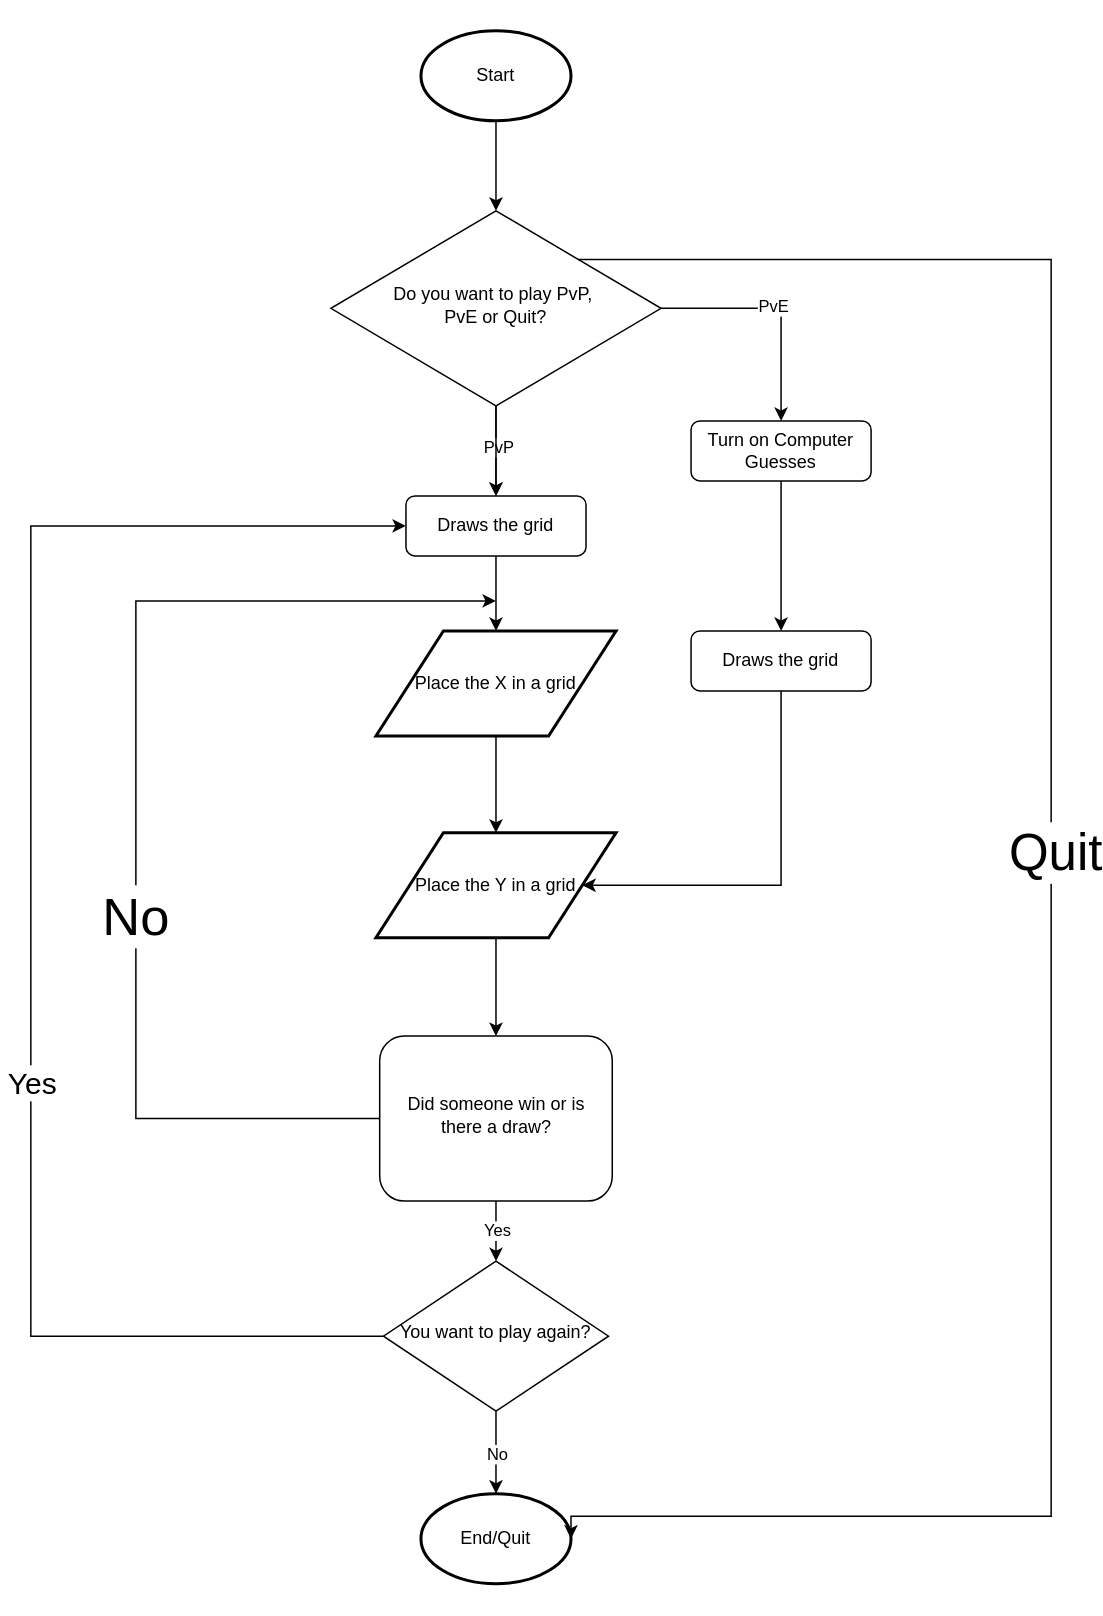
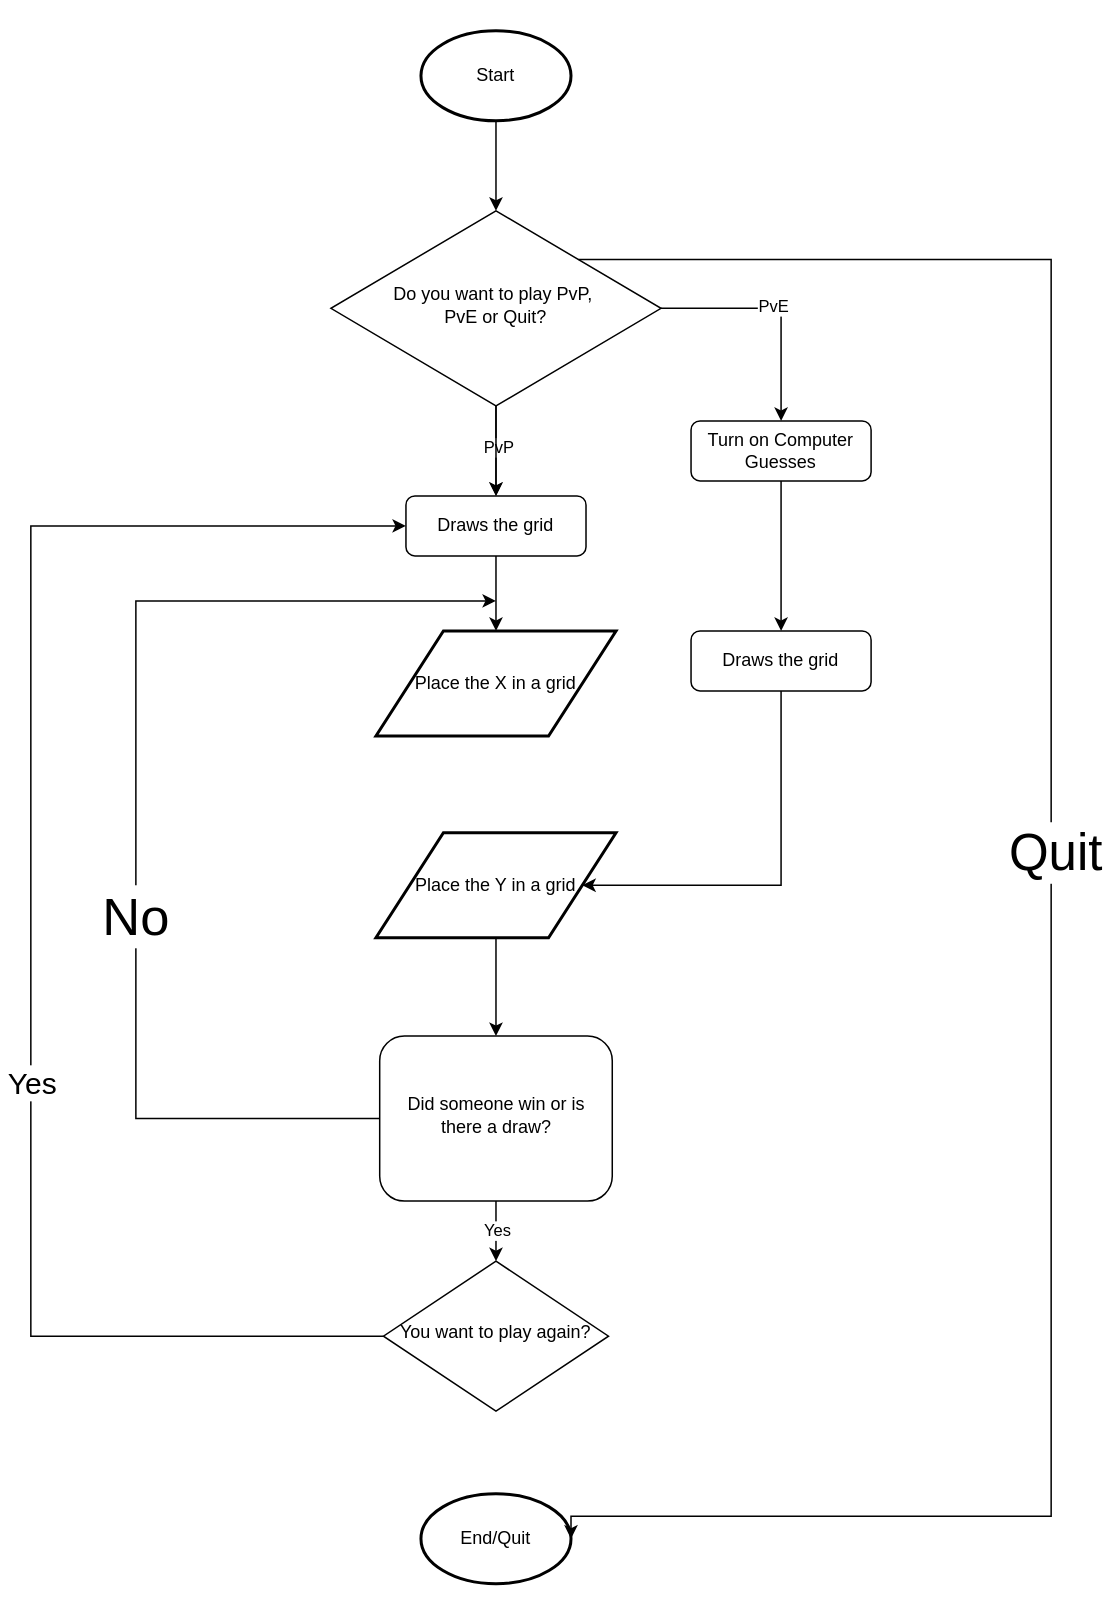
  <mxCell id="0" />
  <mxCell id="1" parent="0" />
  <mxCell id="2" value="" style="edgeStyle=orthogonalEdgeStyle;rounded=0;orthogonalLoop=1;jettySize=auto;html=1;" edge="1" parent="1" source="3" target="22"><mxGeometry relative="1" as="geometry" /></mxCell>
  <mxCell id="3" value="Turn on Computer Guesses" style="rounded=1;whiteSpace=wrap;html=1;fontSize=12;glass=0;strokeWidth=1;shadow=0;" parent="1" vertex="1"><mxGeometry x="460" y="280" width="120" height="40" as="geometry" /></mxCell>
  <mxCell id="4" value="" style="edgeStyle=orthogonalEdgeStyle;rounded=0;orthogonalLoop=1;jettySize=auto;html=1;entryX=0.5;entryY=0;entryDx=0;entryDy=0;" edge="1" parent="1" source="9" target="11"><mxGeometry relative="1" as="geometry"><mxPoint x="30" y="205" as="targetPoint" /></mxGeometry></mxCell>
  <mxCell id="5" value="PvP" style="edgeLabel;html=1;align=center;verticalAlign=middle;resizable=0;points=[];" vertex="1" connectable="0" parent="4"><mxGeometry x="-0.09" y="1" relative="1" as="geometry"><mxPoint as="offset" /></mxGeometry></mxCell>
  <mxCell id="6" value="" style="edgeStyle=orthogonalEdgeStyle;rounded=0;orthogonalLoop=1;jettySize=auto;html=1;entryX=0.5;entryY=0;entryDx=0;entryDy=0;" edge="1" parent="1" source="9" target="3"><mxGeometry relative="1" as="geometry"><mxPoint x="530" y="240" as="targetPoint" /></mxGeometry></mxCell>
  <mxCell id="7" value="PvE" style="edgeLabel;html=1;align=center;verticalAlign=middle;resizable=0;points=[];" vertex="1" connectable="0" parent="6"><mxGeometry x="-0.045" y="2" relative="1" as="geometry"><mxPoint as="offset" /></mxGeometry></mxCell>
  <mxCell id="8" value="" style="edgeStyle=orthogonalEdgeStyle;rounded=0;orthogonalLoop=1;jettySize=auto;html=1;" edge="1" parent="1" source="9" target="11"><mxGeometry relative="1" as="geometry" /></mxCell>
  <mxCell id="9" value="Do you want to play PvP,&amp;nbsp;&lt;div&gt;PvE or Quit?&lt;/div&gt;" style="rhombus;whiteSpace=wrap;html=1;shadow=0;fontFamily=Helvetica;fontSize=12;align=center;strokeWidth=1;spacing=6;spacingTop=-4;" parent="1" vertex="1"><mxGeometry x="220" y="140" width="220" height="130" as="geometry" /></mxCell>
  <mxCell id="10" value="" style="edgeStyle=orthogonalEdgeStyle;rounded=0;orthogonalLoop=1;jettySize=auto;html=1;" edge="1" parent="1" source="11" target="18"><mxGeometry relative="1" as="geometry" /></mxCell>
  <mxCell id="11" value="Draws the grid" style="rounded=1;whiteSpace=wrap;html=1;fontSize=12;glass=0;strokeWidth=1;shadow=0;" parent="1" vertex="1"><mxGeometry x="270" y="330" width="120" height="40" as="geometry" /></mxCell>
  <mxCell id="12" value="" style="edgeStyle=orthogonalEdgeStyle;rounded=0;orthogonalLoop=1;jettySize=auto;html=1;" edge="1" parent="1" source="13" target="9"><mxGeometry relative="1" as="geometry" /></mxCell>
  <mxCell id="13" value="Start" style="strokeWidth=2;html=1;shape=mxgraph.flowchart.start_1;whiteSpace=wrap;" vertex="1" parent="1"><mxGeometry x="280" y="20" width="100" height="60" as="geometry" /></mxCell>
  <mxCell id="14" value="End/Quit" style="strokeWidth=2;html=1;shape=mxgraph.flowchart.start_1;whiteSpace=wrap;" vertex="1" parent="1"><mxGeometry x="280" y="995" width="100" height="60" as="geometry" /></mxCell>
  <mxCell id="15" value="" style="edgeStyle=orthogonalEdgeStyle;rounded=0;orthogonalLoop=1;jettySize=auto;html=1;entryX=1;entryY=0.5;entryDx=0;entryDy=0;exitX=1;exitY=0;exitDx=0;exitDy=0;entryPerimeter=0;" edge="1" parent="1" source="9" target="14"><mxGeometry relative="1" as="geometry"><mxPoint x="400" y="160" as="sourcePoint" /><mxPoint x="480" y="235" as="targetPoint" /><Array as="points"><mxPoint x="700" y="173" /><mxPoint x="700" y="1010" /></Array></mxGeometry></mxCell>
  <mxCell id="16" value="Quit" style="edgeLabel;html=1;align=center;verticalAlign=middle;resizable=0;points=[];fontSize=34;" vertex="1" connectable="0" parent="15"><mxGeometry x="-0.045" y="2" relative="1" as="geometry"><mxPoint as="offset" /></mxGeometry></mxCell>
- <mxCell id="17" value="" style="edgeStyle=orthogonalEdgeStyle;rounded=0;orthogonalLoop=1;jettySize=auto;html=1;" edge="1" parent="1" source="18" target="20"><mxGeometry relative="1" as="geometry" /></mxCell>
  <mxCell id="18" value="Place the X in a grid" style="shape=parallelogram;html=1;strokeWidth=2;perimeter=parallelogramPerimeter;whiteSpace=wrap;rounded=1;arcSize=0;size=0.281;" vertex="1" parent="1"><mxGeometry x="250" y="420" width="160" height="70" as="geometry" /></mxCell>
  <mxCell id="19" value="" style="edgeStyle=orthogonalEdgeStyle;rounded=0;orthogonalLoop=1;jettySize=auto;html=1;" edge="1" parent="1" source="20" target="27"><mxGeometry relative="1" as="geometry" /></mxCell>
  <mxCell id="20" value="Place the Y in a grid" style="shape=parallelogram;html=1;strokeWidth=2;perimeter=parallelogramPerimeter;whiteSpace=wrap;rounded=1;arcSize=0;size=0.281;" vertex="1" parent="1"><mxGeometry x="250" y="554.5" width="160" height="70" as="geometry" /></mxCell>
  <mxCell id="21" value="" style="edgeStyle=orthogonalEdgeStyle;rounded=0;orthogonalLoop=1;jettySize=auto;html=1;entryX=1;entryY=0.5;entryDx=0;entryDy=0;" edge="1" parent="1" source="22" target="20"><mxGeometry relative="1" as="geometry"><mxPoint x="520" y="540" as="targetPoint" /><Array as="points"><mxPoint x="520" y="590" /></Array></mxGeometry></mxCell>
  <mxCell id="22" value="Draws the grid" style="rounded=1;whiteSpace=wrap;html=1;fontSize=12;glass=0;strokeWidth=1;shadow=0;" vertex="1" parent="1"><mxGeometry x="460" y="420" width="120" height="40" as="geometry" /></mxCell>
  <mxCell id="23" value="" style="edgeStyle=orthogonalEdgeStyle;rounded=0;orthogonalLoop=1;jettySize=auto;html=1;" edge="1" parent="1" source="27"><mxGeometry relative="1" as="geometry"><mxPoint x="330" y="400" as="targetPoint" /><Array as="points"><mxPoint x="90" y="745" /><mxPoint x="90" y="400" /></Array></mxGeometry></mxCell>
  <mxCell id="24" value="No" style="edgeLabel;html=1;align=center;verticalAlign=middle;resizable=0;points=[];fontSize=35;" vertex="1" connectable="0" parent="23"><mxGeometry x="-0.233" y="1" relative="1" as="geometry"><mxPoint y="-11" as="offset" /></mxGeometry></mxCell>
  <mxCell id="25" value="" style="edgeStyle=orthogonalEdgeStyle;rounded=0;orthogonalLoop=1;jettySize=auto;html=1;" edge="1" parent="1" source="27" target="32"><mxGeometry relative="1" as="geometry" /></mxCell>
  <mxCell id="26" value="Yes" style="edgeLabel;html=1;align=center;verticalAlign=middle;resizable=0;points=[];" vertex="1" connectable="0" parent="25"><mxGeometry x="-0.05" y="-1" relative="1" as="geometry"><mxPoint x="1" as="offset" /></mxGeometry></mxCell>
  <mxCell id="27" value="Did someone win or is there a draw?" style="whiteSpace=wrap;html=1;shadow=0;fontFamily=Helvetica;fontSize=12;align=center;strokeWidth=1;spacing=6;spacingTop=-4;rounded=1;" vertex="1" parent="1"><mxGeometry x="252.5" y="690" width="155" height="110" as="geometry" /></mxCell>
- <mxCell id="28" value="" style="edgeStyle=orthogonalEdgeStyle;rounded=0;orthogonalLoop=1;jettySize=auto;html=1;entryX=0.5;entryY=0;entryDx=0;entryDy=0;entryPerimeter=0;" edge="1" parent="1" source="32" target="14"><mxGeometry relative="1" as="geometry"><mxPoint x="700" y="745" as="targetPoint" /></mxGeometry></mxCell>
- <mxCell id="29" value="No" style="edgeLabel;html=1;align=center;verticalAlign=middle;resizable=0;points=[];" vertex="1" connectable="0" parent="28"><mxGeometry relative="1" as="geometry"><mxPoint as="offset" /></mxGeometry></mxCell>
  <mxCell id="30" value="" style="edgeStyle=orthogonalEdgeStyle;rounded=0;orthogonalLoop=1;jettySize=auto;html=1;entryX=0;entryY=0.5;entryDx=0;entryDy=0;exitX=0;exitY=0.5;exitDx=0;exitDy=0;" edge="1" parent="1" source="32" target="11"><mxGeometry relative="1" as="geometry"><Array as="points"><mxPoint x="20" y="890" /><mxPoint x="20" y="350" /></Array></mxGeometry></mxCell>
  <mxCell id="31" value="Yes" style="edgeLabel;html=1;align=center;verticalAlign=middle;resizable=0;points=[];fontSize=20;" vertex="1" connectable="0" parent="30"><mxGeometry x="-0.311" y="-1" relative="1" as="geometry"><mxPoint x="-1" y="-52" as="offset" /></mxGeometry></mxCell>
  <mxCell id="32" value="You want to play again?" style="rhombus;whiteSpace=wrap;html=1;shadow=0;fontFamily=Helvetica;fontSize=12;align=center;strokeWidth=1;spacing=6;spacingTop=-4;" vertex="1" parent="1"><mxGeometry x="255" y="840" width="150" height="100" as="geometry" /></mxCell>
